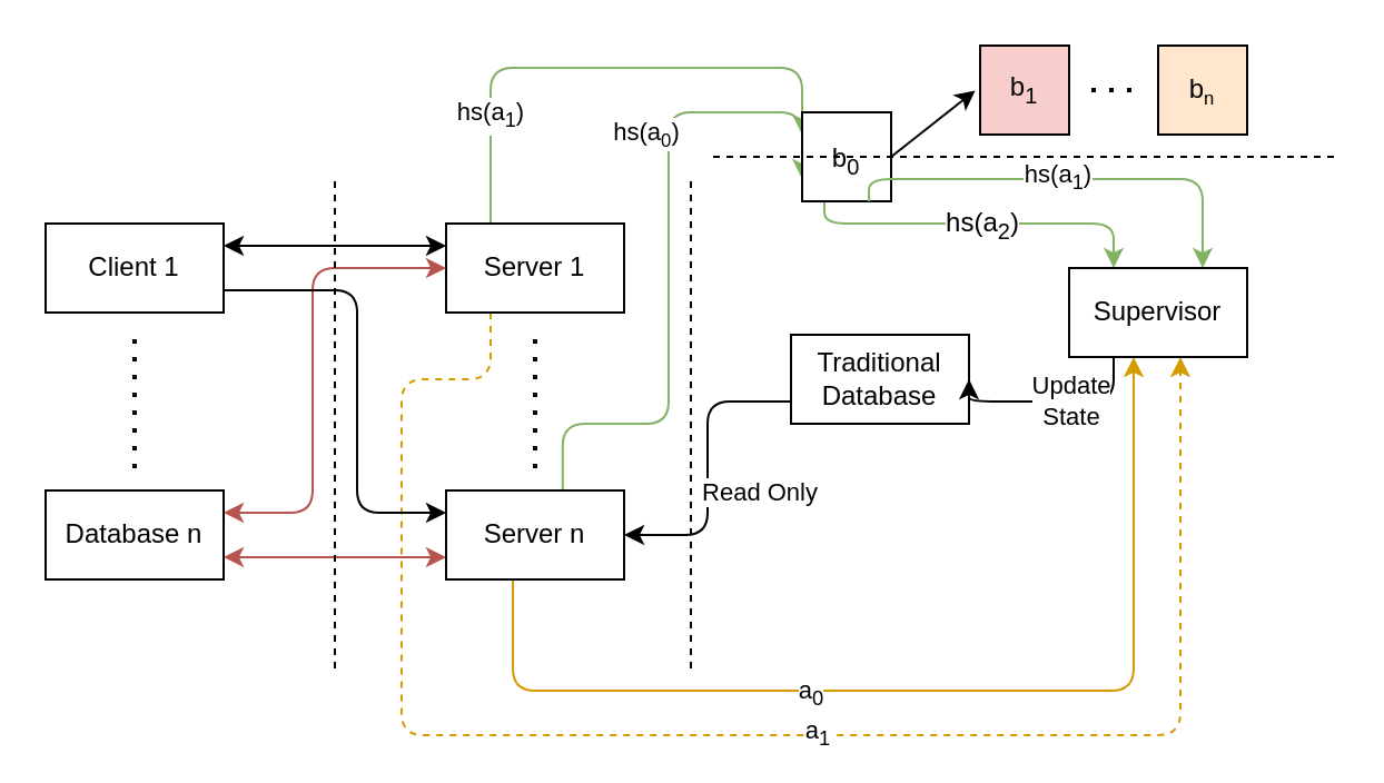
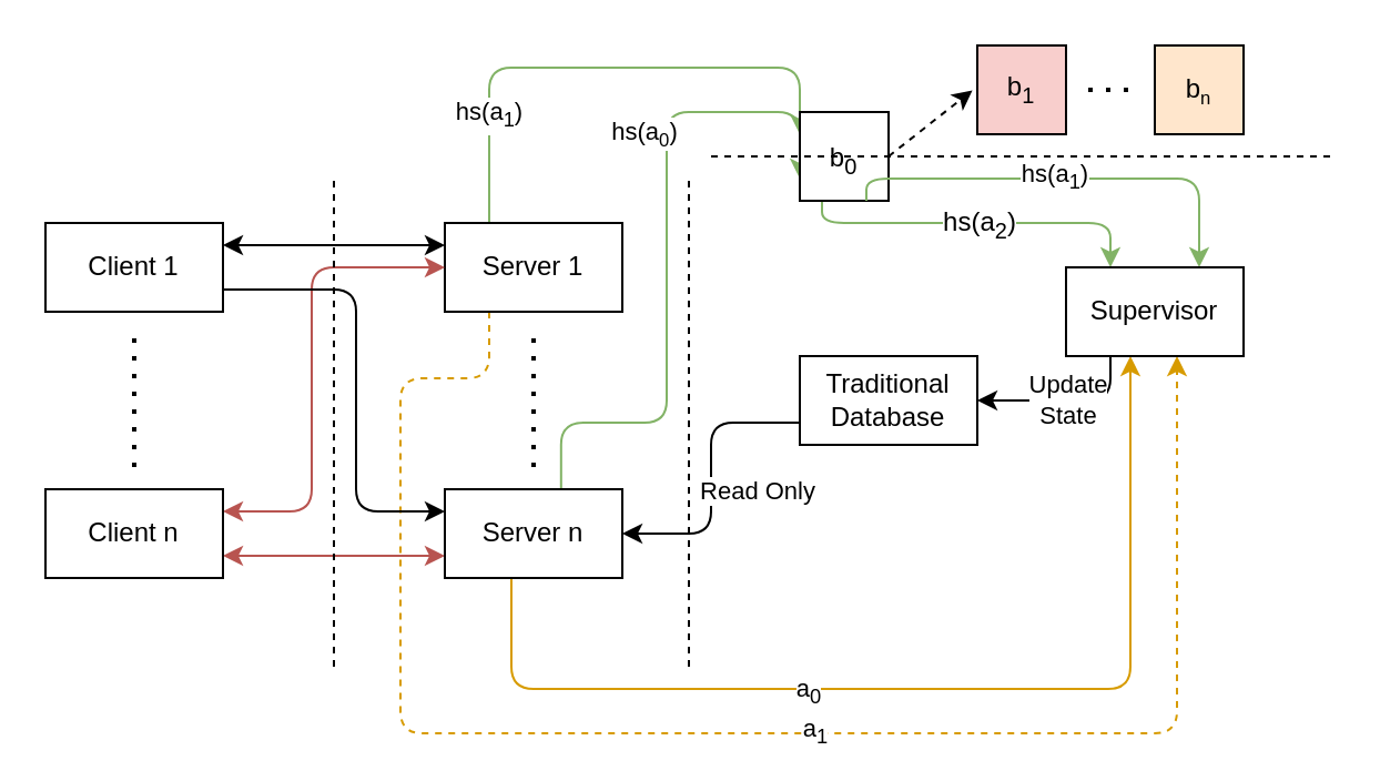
  <mxCell id="0" />
  <mxCell id="1" parent="0" />
  <mxCell id="2" value="hs(a&lt;font size=&quot;1&quot;&gt;&lt;sub&gt;0&lt;/sub&gt;&lt;/font&gt;)" style="edgeStyle=orthogonalEdgeStyle;rounded=1;orthogonalLoop=1;jettySize=auto;html=1;exitX=0.655;exitY=0.002;exitDx=0;exitDy=0;entryX=0;entryY=0.75;entryDx=0;entryDy=0;startArrow=none;startFill=0;endArrow=classic;endFill=1;fillColor=#d5e8d4;strokeColor=#82b366;exitPerimeter=0;" parent="1" source="18" target="22" edge="1"><mxGeometry x="0.352" y="10" relative="1" as="geometry"><mxPoint as="offset" /><Array as="points"><mxPoint x="252" y="190" /><mxPoint x="300" y="190" /><mxPoint x="300" y="50" /></Array></mxGeometry></mxCell>
  <mxCell id="3" style="edgeStyle=orthogonalEdgeStyle;rounded=0;orthogonalLoop=1;jettySize=auto;html=1;exitX=1;exitY=0.25;exitDx=0;exitDy=0;entryX=0;entryY=0.25;entryDx=0;entryDy=0;startArrow=classic;startFill=1;" parent="1" source="4" target="8" edge="1"><mxGeometry relative="1" as="geometry" /></mxCell>
  <mxCell id="4" value="Client 1" style="rounded=0;whiteSpace=wrap;html=1;" parent="1" vertex="1"><mxGeometry x="20" y="100" width="80" height="40" as="geometry" /></mxCell>
  <mxCell id="5" value="hs(a&lt;sub&gt;1&lt;/sub&gt;)" style="edgeStyle=orthogonalEdgeStyle;rounded=1;orthogonalLoop=1;jettySize=auto;html=1;exitX=0.25;exitY=0;exitDx=0;exitDy=0;entryX=0;entryY=0.25;entryDx=0;entryDy=0;startArrow=none;startFill=0;endArrow=classic;endFill=1;fillColor=#d5e8d4;strokeColor=#82b366;" parent="1" source="8" target="22" edge="1"><mxGeometry x="-0.6" relative="1" as="geometry"><Array as="points"><mxPoint x="220" y="30" /></Array><mxPoint as="offset" /></mxGeometry></mxCell>
  <mxCell id="6" style="edgeStyle=orthogonalEdgeStyle;rounded=1;orthogonalLoop=1;jettySize=auto;html=1;startArrow=none;startFill=0;endArrow=classic;endFill=1;fillColor=#ffe6cc;strokeColor=#d79b00;exitX=0.25;exitY=1;exitDx=0;exitDy=0;dashed=1;" parent="1" source="8" target="31" edge="1"><mxGeometry relative="1" as="geometry"><mxPoint x="550" y="310" as="targetPoint" /><Array as="points"><mxPoint x="220" y="170" /><mxPoint x="180" y="170" /><mxPoint x="180" y="330" /><mxPoint x="530" y="330" /></Array><mxPoint x="210" y="140" as="sourcePoint" /></mxGeometry></mxCell>
  <mxCell id="7" value="a&lt;sub&gt;1&lt;/sub&gt;" style="edgeLabel;html=1;align=center;verticalAlign=middle;resizable=0;points=[];" parent="6" vertex="1" connectable="0"><mxGeometry x="-0.054" y="1" relative="1" as="geometry"><mxPoint x="61.43" as="offset" /></mxGeometry></mxCell>
  <mxCell id="8" value="Server 1" style="rounded=0;whiteSpace=wrap;html=1;" parent="1" vertex="1"><mxGeometry x="200" y="100" width="80" height="40" as="geometry" /></mxCell>
  <mxCell id="9" style="edgeStyle=orthogonalEdgeStyle;rounded=1;orthogonalLoop=1;jettySize=auto;html=1;exitX=1;exitY=0.25;exitDx=0;exitDy=0;entryX=0;entryY=0.5;entryDx=0;entryDy=0;startArrow=classic;startFill=1;fillColor=#f8cecc;strokeColor=#b85450;" parent="1" source="11" target="8" edge="1"><mxGeometry relative="1" as="geometry"><Array as="points"><mxPoint x="140" y="230" /><mxPoint x="140" y="120" /></Array></mxGeometry></mxCell>
  <mxCell id="10" style="edgeStyle=orthogonalEdgeStyle;rounded=0;orthogonalLoop=1;jettySize=auto;html=1;exitX=1;exitY=0.75;exitDx=0;exitDy=0;entryX=0;entryY=0.75;entryDx=0;entryDy=0;startArrow=classic;startFill=1;fillColor=#f8cecc;strokeColor=#b85450;" parent="1" source="11" target="18" edge="1"><mxGeometry relative="1" as="geometry" /></mxCell>
- <mxCell id="11" value="Database n" style="rounded=0;whiteSpace=wrap;html=1;" parent="1" vertex="1"><mxGeometry x="20" y="220" width="80" height="40" as="geometry" /></mxCell>
+ <mxCell id="11" value="Client n" style="rounded=0;whiteSpace=wrap;html=1;" parent="1" vertex="1"><mxGeometry x="20" y="220" width="80" height="40" as="geometry" /></mxCell>
  <mxCell id="12" value="" style="endArrow=none;dashed=1;html=1;dashPattern=1 3;strokeWidth=2;" parent="1" edge="1"><mxGeometry width="50" height="50" relative="1" as="geometry"><mxPoint x="60" y="210" as="sourcePoint" /><mxPoint x="60" y="150" as="targetPoint" /></mxGeometry></mxCell>
  <mxCell id="13" value="" style="endArrow=none;dashed=1;html=1;" parent="1" edge="1"><mxGeometry width="50" height="50" relative="1" as="geometry"><mxPoint x="310" y="300" as="sourcePoint" /><mxPoint x="310" y="80" as="targetPoint" /></mxGeometry></mxCell>
  <mxCell id="14" value="" style="endArrow=none;dashed=1;html=1;" parent="1" edge="1"><mxGeometry width="50" height="50" relative="1" as="geometry"><mxPoint x="150" y="300" as="sourcePoint" /><mxPoint x="150" y="80" as="targetPoint" /></mxGeometry></mxCell>
  <mxCell id="15" style="edgeStyle=orthogonalEdgeStyle;rounded=1;orthogonalLoop=1;jettySize=auto;html=1;exitX=1;exitY=0.5;exitDx=0;exitDy=0;entryX=0;entryY=0.75;entryDx=0;entryDy=0;startArrow=classic;startFill=1;endArrow=none;endFill=0;" parent="1" source="18" target="24" edge="1"><mxGeometry relative="1" as="geometry" /></mxCell>
  <mxCell id="16" style="edgeStyle=orthogonalEdgeStyle;rounded=1;orthogonalLoop=1;jettySize=auto;html=1;startArrow=none;startFill=0;endArrow=classic;endFill=1;fillColor=#ffe6cc;strokeColor=#d79b00;" parent="1" source="18" target="31" edge="1"><mxGeometry relative="1" as="geometry"><mxPoint x="509" y="170" as="targetPoint" /><Array as="points"><mxPoint x="230" y="310" /><mxPoint x="509" y="310" /></Array></mxGeometry></mxCell>
  <mxCell id="17" value="a&lt;sub&gt;0&lt;/sub&gt;" style="edgeLabel;html=1;align=center;verticalAlign=middle;resizable=0;points=[];" parent="16" vertex="1" connectable="0"><mxGeometry x="-0.249" y="-1" relative="1" as="geometry"><mxPoint x="3.43" as="offset" /></mxGeometry></mxCell>
  <mxCell id="18" value="Server n" style="rounded=0;whiteSpace=wrap;html=1;" parent="1" vertex="1"><mxGeometry x="200" y="220" width="80" height="40" as="geometry" /></mxCell>
  <mxCell id="19" value="" style="endArrow=none;dashed=1;html=1;dashPattern=1 3;strokeWidth=2;" parent="1" edge="1"><mxGeometry width="50" height="50" relative="1" as="geometry"><mxPoint x="240" y="210" as="sourcePoint" /><mxPoint x="240" y="150" as="targetPoint" /></mxGeometry></mxCell>
  <mxCell id="20" style="edgeStyle=orthogonalEdgeStyle;rounded=1;orthogonalLoop=1;jettySize=auto;html=1;exitX=0.25;exitY=1;exitDx=0;exitDy=0;entryX=0.25;entryY=0;entryDx=0;entryDy=0;fontSize=12;fillColor=#d5e8d4;strokeColor=#82b366;" edge="1" parent="1" source="22" target="31"><mxGeometry relative="1" as="geometry"><Array as="points"><mxPoint x="370" y="100" /><mxPoint x="500" y="100" /></Array></mxGeometry></mxCell>
  <mxCell id="21" value="hs(a&lt;sub&gt;2&lt;/sub&gt;)" style="edgeLabel;html=1;align=center;verticalAlign=middle;resizable=0;points=[];fontSize=12;" vertex="1" connectable="0" parent="20"><mxGeometry x="-0.002" y="1" relative="1" as="geometry"><mxPoint y="1" as="offset" /></mxGeometry></mxCell>
  <mxCell id="22" value="&lt;sub&gt;&lt;span style=&quot;font-size: 12px&quot;&gt;b&lt;sub&gt;0&lt;/sub&gt;&lt;/span&gt;&lt;/sub&gt;" style="rounded=0;whiteSpace=wrap;html=1;" parent="1" vertex="1"><mxGeometry x="360" y="50" width="40" height="40" as="geometry" /></mxCell>
  <mxCell id="23" value="b&lt;sub&gt;1&lt;/sub&gt;" style="rounded=0;whiteSpace=wrap;html=1;fillColor=#f8cecc;" parent="1" vertex="1"><mxGeometry x="440" y="20" width="40" height="40" as="geometry" /></mxCell>
- <mxCell id="24" value="Traditional Database" style="rounded=0;whiteSpace=wrap;html=1;" parent="1" vertex="1"><mxGeometry x="355" y="150" width="80" height="40" as="geometry" /></mxCell>
+ <mxCell id="24" value="Traditional Database" style="rounded=0;whiteSpace=wrap;html=1;" parent="1" vertex="1"><mxGeometry x="360" y="160" width="80" height="40" as="geometry" /></mxCell>
  <mxCell id="25" value="" style="endArrow=classic;html=1;entryX=0;entryY=0.25;entryDx=0;entryDy=0;exitX=1;exitY=0.75;exitDx=0;exitDy=0;" parent="1" source="4" target="18" edge="1"><mxGeometry width="50" height="50" relative="1" as="geometry"><mxPoint x="160" y="120" as="sourcePoint" /><mxPoint x="180" y="230" as="targetPoint" /><Array as="points"><mxPoint x="160" y="130" /><mxPoint x="160" y="230" /></Array></mxGeometry></mxCell>
  <mxCell id="26" value="Read Only" style="edgeLabel;html=1;align=center;verticalAlign=middle;resizable=0;points=[];" parent="1" vertex="1" connectable="0"><mxGeometry x="340" y="220.002" as="geometry" /></mxCell>
- <mxCell id="27" value="" style="endArrow=classic;html=1;exitX=1;exitY=0.5;exitDx=0;exitDy=0;entryX=-0.055;entryY=0.505;entryDx=0;entryDy=0;entryPerimeter=0;" parent="1" source="22" target="23" edge="1"><mxGeometry width="50" height="50" relative="1" as="geometry"><mxPoint x="430" y="140" as="sourcePoint" /><mxPoint x="480" y="90" as="targetPoint" /></mxGeometry></mxCell>
+ <mxCell id="27" value="" style="endArrow=classic;html=1;exitX=1;exitY=0.5;exitDx=0;exitDy=0;entryX=-0.055;entryY=0.505;entryDx=0;entryDy=0;entryPerimeter=0;dashed=1;" parent="1" source="22" target="23" edge="1"><mxGeometry width="50" height="50" relative="1" as="geometry"><mxPoint x="430" y="140" as="sourcePoint" /><mxPoint x="480" y="90" as="targetPoint" /></mxGeometry></mxCell>
  <mxCell id="28" value="hs(a&lt;sub&gt;1&lt;/sub&gt;)" style="edgeStyle=orthogonalEdgeStyle;rounded=1;orthogonalLoop=1;jettySize=auto;html=1;exitX=0.75;exitY=1;exitDx=0;exitDy=0;entryX=0.75;entryY=0;entryDx=0;entryDy=0;startArrow=none;startFill=0;endArrow=classic;endFill=1;fillColor=#d5e8d4;strokeColor=#82b366;" parent="1" source="22" target="31" edge="1"><mxGeometry x="-0.048" relative="1" as="geometry"><Array as="points"><mxPoint x="390" y="80" /><mxPoint x="540" y="80" /></Array><mxPoint as="offset" /></mxGeometry></mxCell>
  <mxCell id="29" value="b&lt;span style=&quot;font-size: 10px&quot;&gt;&lt;sub&gt;n&lt;/sub&gt;&lt;/span&gt;" style="rounded=0;whiteSpace=wrap;html=1;fillColor=#ffe6cc;" parent="1" vertex="1"><mxGeometry x="520" y="20" width="40" height="40" as="geometry" /></mxCell>
  <mxCell id="30" style="edgeStyle=orthogonalEdgeStyle;rounded=1;orthogonalLoop=1;jettySize=auto;html=1;exitX=0.25;exitY=1;exitDx=0;exitDy=0;entryX=1;entryY=0.5;entryDx=0;entryDy=0;startArrow=none;startFill=0;endArrow=classic;endFill=1;" parent="1" source="31" target="24" edge="1"><mxGeometry relative="1" as="geometry"><Array as="points"><mxPoint x="500" y="180" /></Array></mxGeometry></mxCell>
  <mxCell id="31" value="Supervisor" style="rounded=0;whiteSpace=wrap;html=1;" parent="1" vertex="1"><mxGeometry x="480" y="120" width="80" height="40" as="geometry" /></mxCell>
  <mxCell id="32" value="" style="endArrow=none;dashed=1;html=1;" parent="1" edge="1"><mxGeometry width="50" height="50" relative="1" as="geometry"><mxPoint x="320" y="70" as="sourcePoint" /><mxPoint x="600" y="70" as="targetPoint" /></mxGeometry></mxCell>
  <mxCell id="33" value="Update&lt;br&gt;State" style="edgeLabel;html=1;align=center;verticalAlign=middle;resizable=0;points=[];" parent="1" vertex="1" connectable="0"><mxGeometry x="480" y="179.997" as="geometry" /></mxCell>
  <mxCell id="34" value="" style="endArrow=none;dashed=1;html=1;dashPattern=1 3;strokeWidth=2;" edge="1" parent="1"><mxGeometry width="50" height="50" relative="1" as="geometry"><mxPoint x="490" y="40" as="sourcePoint" /><mxPoint x="510" y="40" as="targetPoint" /></mxGeometry></mxCell>
